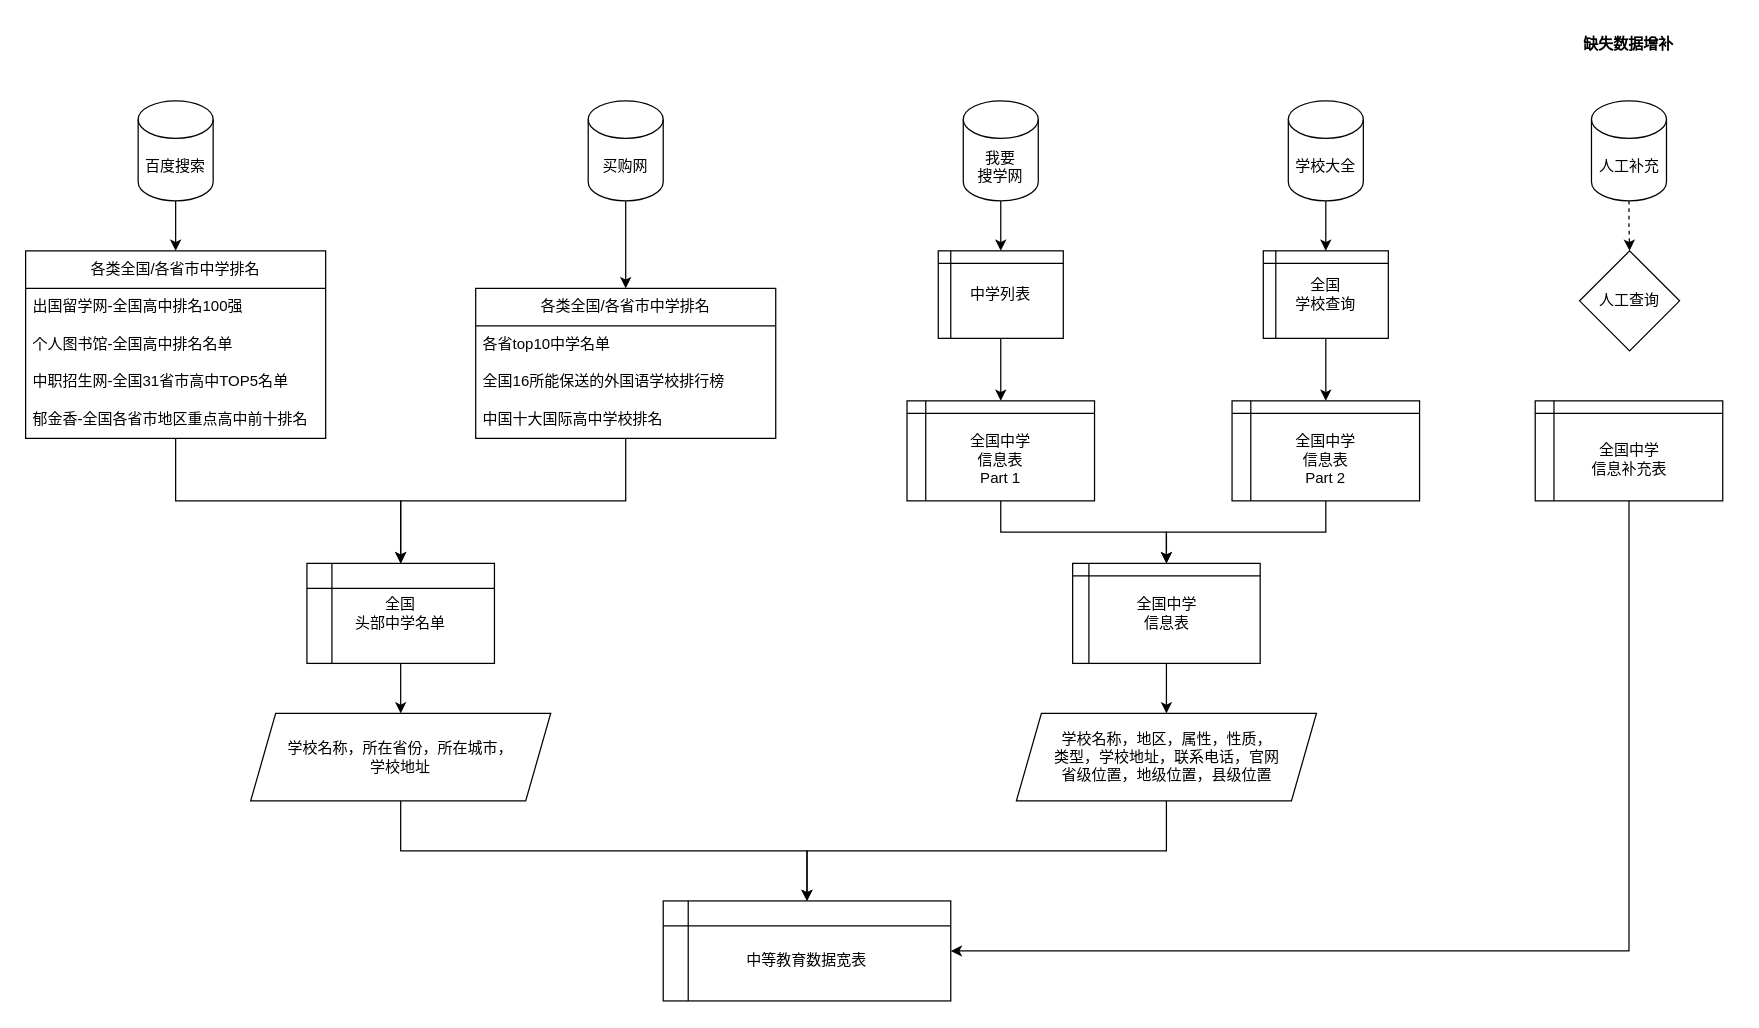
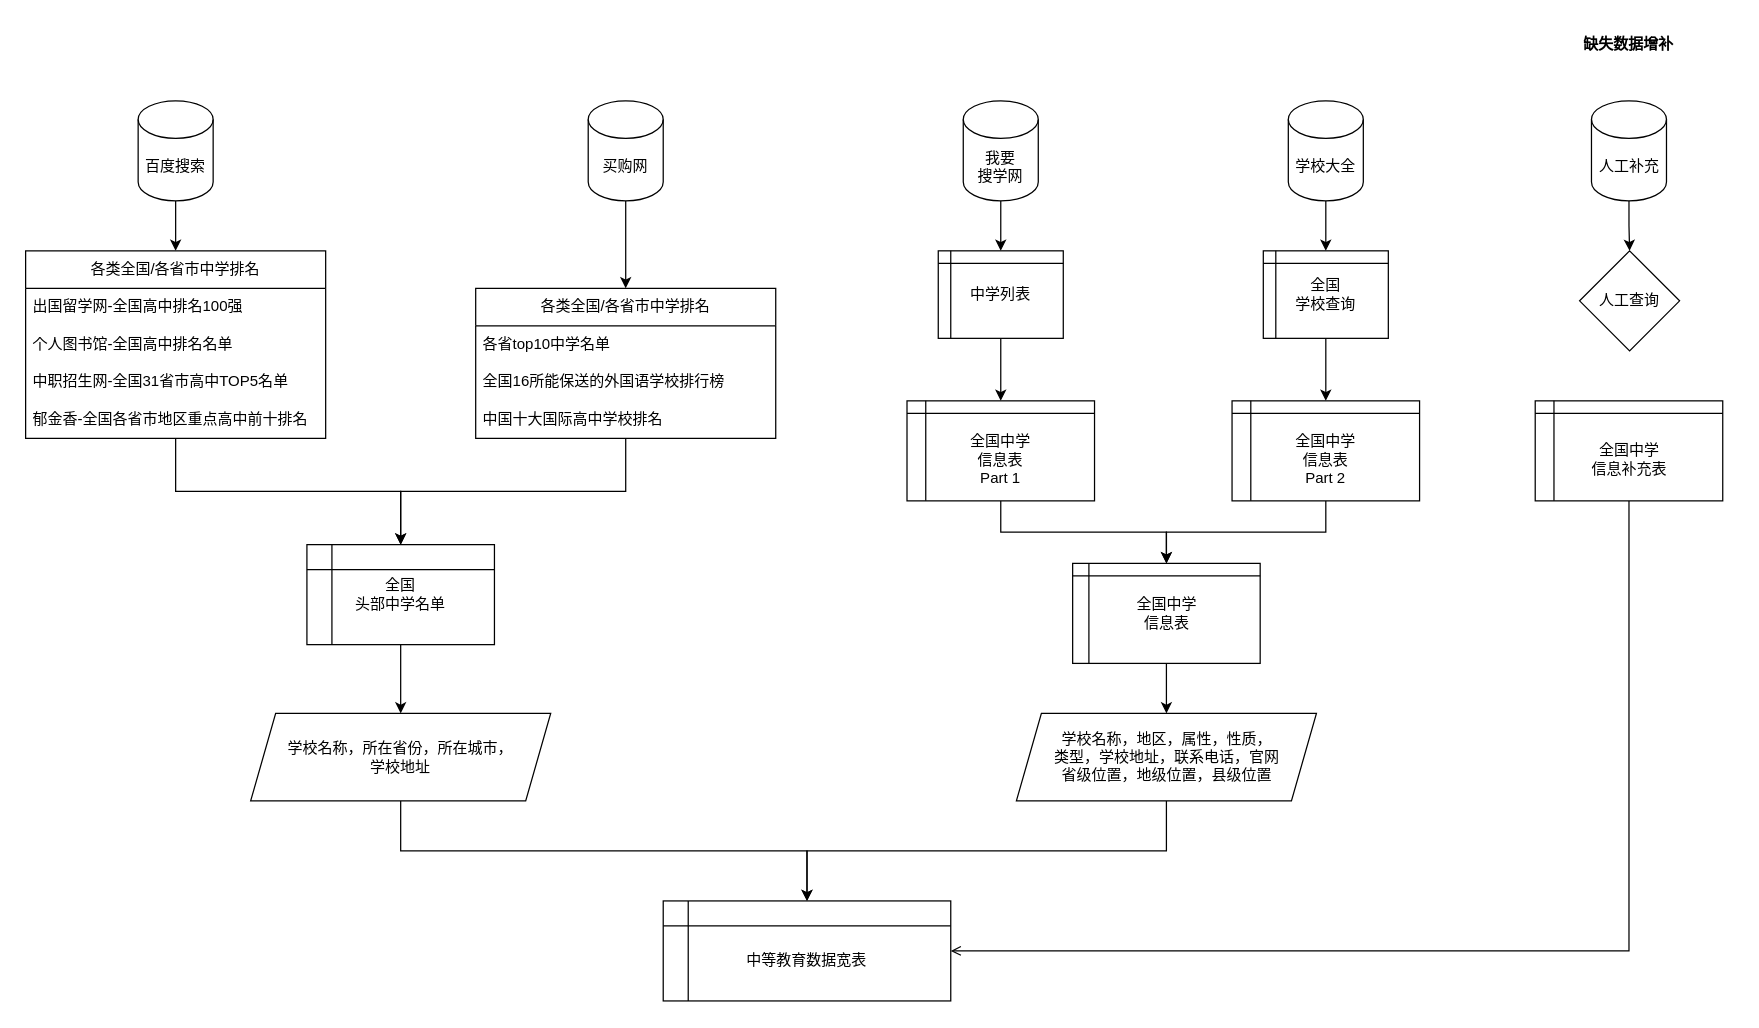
  <mxCell id="0" />
  <mxCell id="1" parent="0" />
  <mxCell id="2" style="edgeStyle=orthogonalEdgeStyle;rounded=0;orthogonalLoop=1;jettySize=auto;html=1;exitX=0.5;exitY=1;exitDx=0;exitDy=0;exitPerimeter=0;" parent="1" source="3" target="4" edge="1"><mxGeometry relative="1" as="geometry" /></mxCell>
  <mxCell id="3" value="百度搜索" style="shape=cylinder3;whiteSpace=wrap;html=1;boundedLbl=1;backgroundOutline=1;size=15;" parent="1" vertex="1"><mxGeometry x="110" y="80" width="60" height="80" as="geometry" /></mxCell>
  <mxCell id="4" value="各类全国/各省市中学排名" style="swimlane;fontStyle=0;childLayout=stackLayout;horizontal=1;startSize=30;horizontalStack=0;resizeParent=1;resizeParentMax=0;resizeLast=0;collapsible=1;marginBottom=0;whiteSpace=wrap;html=1;" parent="1" vertex="1"><mxGeometry x="20" y="200" width="240" height="150" as="geometry" /></mxCell>
  <mxCell id="5" value="出国留学网-全国高中排名100强" style="text;strokeColor=none;fillColor=none;align=left;verticalAlign=middle;spacingLeft=4;spacingRight=4;overflow=hidden;points=[[0,0.5],[1,0.5]];portConstraint=eastwest;rotatable=0;whiteSpace=wrap;html=1;" parent="4" vertex="1"><mxGeometry y="30" width="240" height="30" as="geometry" /></mxCell>
  <mxCell id="6" value="个人图书馆-全国高中排名名单" style="text;strokeColor=none;fillColor=none;align=left;verticalAlign=middle;spacingLeft=4;spacingRight=4;overflow=hidden;points=[[0,0.5],[1,0.5]];portConstraint=eastwest;rotatable=0;whiteSpace=wrap;html=1;" parent="4" vertex="1"><mxGeometry y="60" width="240" height="30" as="geometry" /></mxCell>
  <mxCell id="7" value="中职招生网-全国31省市高中TOP5名单" style="text;strokeColor=none;fillColor=none;align=left;verticalAlign=middle;spacingLeft=4;spacingRight=4;overflow=hidden;points=[[0,0.5],[1,0.5]];portConstraint=eastwest;rotatable=0;whiteSpace=wrap;html=1;" parent="4" vertex="1"><mxGeometry y="90" width="240" height="30" as="geometry" /></mxCell>
  <mxCell id="8" value="郁金香-全国各省市地区重点高中前十排名" style="text;strokeColor=none;fillColor=none;align=left;verticalAlign=middle;spacingLeft=4;spacingRight=4;overflow=hidden;points=[[0,0.5],[1,0.5]];portConstraint=eastwest;rotatable=0;whiteSpace=wrap;html=1;" parent="4" vertex="1"><mxGeometry y="120" width="240" height="30" as="geometry" /></mxCell>
  <mxCell id="9" style="edgeStyle=orthogonalEdgeStyle;rounded=0;orthogonalLoop=1;jettySize=auto;html=1;exitX=0.5;exitY=1;exitDx=0;exitDy=0;exitPerimeter=0;" parent="1" source="10" target="11" edge="1"><mxGeometry relative="1" as="geometry" /></mxCell>
  <mxCell id="10" value="买购网" style="shape=cylinder3;whiteSpace=wrap;html=1;boundedLbl=1;backgroundOutline=1;size=15;" parent="1" vertex="1"><mxGeometry x="470" y="80" width="60" height="80" as="geometry" /></mxCell>
  <mxCell id="11" value="各类全国/各省市中学排名" style="swimlane;fontStyle=0;childLayout=stackLayout;horizontal=1;startSize=30;horizontalStack=0;resizeParent=1;resizeParentMax=0;resizeLast=0;collapsible=1;marginBottom=0;whiteSpace=wrap;html=1;" parent="1" vertex="1"><mxGeometry x="380" y="230" width="240" height="120" as="geometry" /></mxCell>
  <mxCell id="12" value="各省top10中学名单" style="text;strokeColor=none;fillColor=none;align=left;verticalAlign=middle;spacingLeft=4;spacingRight=4;overflow=hidden;points=[[0,0.5],[1,0.5]];portConstraint=eastwest;rotatable=0;whiteSpace=wrap;html=1;" parent="11" vertex="1"><mxGeometry y="30" width="240" height="30" as="geometry" /></mxCell>
  <mxCell id="13" value="全国16所能保送的外国语学校排行榜" style="text;strokeColor=none;fillColor=none;align=left;verticalAlign=middle;spacingLeft=4;spacingRight=4;overflow=hidden;points=[[0,0.5],[1,0.5]];portConstraint=eastwest;rotatable=0;whiteSpace=wrap;html=1;" parent="11" vertex="1"><mxGeometry y="60" width="240" height="30" as="geometry" /></mxCell>
  <mxCell id="14" value="中国十大国际高中学校排名" style="text;strokeColor=none;fillColor=none;align=left;verticalAlign=middle;spacingLeft=4;spacingRight=4;overflow=hidden;points=[[0,0.5],[1,0.5]];portConstraint=eastwest;rotatable=0;whiteSpace=wrap;html=1;" parent="11" vertex="1"><mxGeometry y="90" width="240" height="30" as="geometry" /></mxCell>
  <mxCell id="15" style="edgeStyle=orthogonalEdgeStyle;rounded=0;orthogonalLoop=1;jettySize=auto;html=1;exitX=0.5;exitY=1;exitDx=0;exitDy=0;" parent="1" source="16" target="19" edge="1"><mxGeometry relative="1" as="geometry" /></mxCell>
- <mxCell id="16" value="全国&lt;br&gt;头部中学名单" style="shape=internalStorage;whiteSpace=wrap;html=1;backgroundOutline=1;" parent="1" vertex="1"><mxGeometry x="245" y="450" width="150" height="80" as="geometry" /></mxCell>
+ <mxCell id="16" value="全国&lt;br&gt;头部中学名单" style="shape=internalStorage;whiteSpace=wrap;html=1;backgroundOutline=1;" parent="1" vertex="1"><mxGeometry x="245" y="435" width="150" height="80" as="geometry" /></mxCell>
  <mxCell id="17" style="edgeStyle=orthogonalEdgeStyle;rounded=0;orthogonalLoop=1;jettySize=auto;html=1;exitX=0.5;exitY=1;exitDx=0;exitDy=0;entryX=0.5;entryY=0;entryDx=0;entryDy=0;exitPerimeter=0;" parent="1" source="8" target="16" edge="1"><mxGeometry relative="1" as="geometry" /></mxCell>
  <mxCell id="18" style="edgeStyle=orthogonalEdgeStyle;rounded=0;orthogonalLoop=1;jettySize=auto;html=1;exitX=0.5;exitY=1;exitDx=0;exitDy=0;entryX=0.5;entryY=0;entryDx=0;entryDy=0;" parent="1" source="19" target="43" edge="1"><mxGeometry relative="1" as="geometry" /></mxCell>
  <mxCell id="19" value="学校名称，所在省份，所在城市，&lt;br&gt;学校地址" style="shape=parallelogram;perimeter=parallelogramPerimeter;whiteSpace=wrap;html=1;fixedSize=1;" parent="1" vertex="1"><mxGeometry x="200" y="570" width="240" height="70" as="geometry" /></mxCell>
  <mxCell id="20" style="edgeStyle=orthogonalEdgeStyle;rounded=0;orthogonalLoop=1;jettySize=auto;html=1;exitX=0.5;exitY=1;exitDx=0;exitDy=0;entryX=0.5;entryY=0;entryDx=0;entryDy=0;exitPerimeter=0;" parent="1" source="14" target="16" edge="1"><mxGeometry relative="1" as="geometry" /></mxCell>
  <mxCell id="21" style="edgeStyle=orthogonalEdgeStyle;rounded=0;orthogonalLoop=1;jettySize=auto;html=1;exitX=0.5;exitY=1;exitDx=0;exitDy=0;exitPerimeter=0;" parent="1" source="22" target="24" edge="1"><mxGeometry relative="1" as="geometry" /></mxCell>
  <mxCell id="22" value="我要&lt;br&gt;搜学网" style="shape=cylinder3;whiteSpace=wrap;html=1;boundedLbl=1;backgroundOutline=1;size=15;" parent="1" vertex="1"><mxGeometry x="770" y="80" width="60" height="80" as="geometry" /></mxCell>
  <mxCell id="23" style="edgeStyle=orthogonalEdgeStyle;rounded=0;orthogonalLoop=1;jettySize=auto;html=1;exitX=0.5;exitY=1;exitDx=0;exitDy=0;entryX=0.5;entryY=0;entryDx=0;entryDy=0;" parent="1" source="24" target="26" edge="1"><mxGeometry relative="1" as="geometry" /></mxCell>
  <mxCell id="24" value="中学列表" style="shape=internalStorage;whiteSpace=wrap;html=1;backgroundOutline=1;dx=10;dy=10;" parent="1" vertex="1"><mxGeometry x="750" y="200" width="100" height="70" as="geometry" /></mxCell>
  <mxCell id="25" style="edgeStyle=orthogonalEdgeStyle;rounded=0;orthogonalLoop=1;jettySize=auto;html=1;exitX=0.5;exitY=1;exitDx=0;exitDy=0;" parent="1" source="26" target="34" edge="1"><mxGeometry relative="1" as="geometry" /></mxCell>
  <mxCell id="26" value="&lt;br&gt;全国中学&lt;br&gt;信息表&lt;br&gt;Part 1" style="shape=internalStorage;whiteSpace=wrap;html=1;backgroundOutline=1;dx=15;dy=10;" parent="1" vertex="1"><mxGeometry x="725" y="320" width="150" height="80" as="geometry" /></mxCell>
  <mxCell id="27" style="edgeStyle=orthogonalEdgeStyle;rounded=0;orthogonalLoop=1;jettySize=auto;html=1;exitX=0.5;exitY=1;exitDx=0;exitDy=0;exitPerimeter=0;entryX=0.5;entryY=0;entryDx=0;entryDy=0;" parent="1" source="28" target="30" edge="1"><mxGeometry relative="1" as="geometry" /></mxCell>
  <mxCell id="28" value="学校大全" style="shape=cylinder3;whiteSpace=wrap;html=1;boundedLbl=1;backgroundOutline=1;size=15;" parent="1" vertex="1"><mxGeometry x="1030" y="80" width="60" height="80" as="geometry" /></mxCell>
  <mxCell id="29" style="edgeStyle=orthogonalEdgeStyle;rounded=0;orthogonalLoop=1;jettySize=auto;html=1;exitX=0.5;exitY=1;exitDx=0;exitDy=0;" parent="1" source="30" target="32" edge="1"><mxGeometry relative="1" as="geometry" /></mxCell>
  <mxCell id="30" value="全国&lt;br&gt;学校查询" style="shape=internalStorage;whiteSpace=wrap;html=1;backgroundOutline=1;dx=10;dy=10;" parent="1" vertex="1"><mxGeometry x="1010" y="200" width="100" height="70" as="geometry" /></mxCell>
  <mxCell id="31" style="edgeStyle=orthogonalEdgeStyle;rounded=0;orthogonalLoop=1;jettySize=auto;html=1;exitX=0.5;exitY=1;exitDx=0;exitDy=0;entryX=0.5;entryY=0;entryDx=0;entryDy=0;" parent="1" source="32" target="34" edge="1"><mxGeometry relative="1" as="geometry" /></mxCell>
  <mxCell id="32" value="&lt;br&gt;全国中学&lt;br&gt;信息表&lt;br&gt;Part 2" style="shape=internalStorage;whiteSpace=wrap;html=1;backgroundOutline=1;dx=15;dy=10;" parent="1" vertex="1"><mxGeometry x="985" y="320" width="150" height="80" as="geometry" /></mxCell>
  <mxCell id="33" style="edgeStyle=orthogonalEdgeStyle;rounded=0;orthogonalLoop=1;jettySize=auto;html=1;exitX=0.5;exitY=1;exitDx=0;exitDy=0;" parent="1" source="34" target="36" edge="1"><mxGeometry relative="1" as="geometry" /></mxCell>
  <mxCell id="34" value="全国中学&lt;br&gt;信息表" style="shape=internalStorage;whiteSpace=wrap;html=1;backgroundOutline=1;dx=13;dy=10;" parent="1" vertex="1"><mxGeometry x="857.5" y="450" width="150" height="80" as="geometry" /></mxCell>
  <mxCell id="35" style="edgeStyle=orthogonalEdgeStyle;rounded=0;orthogonalLoop=1;jettySize=auto;html=1;exitX=0.5;exitY=1;exitDx=0;exitDy=0;" parent="1" source="36" target="43" edge="1"><mxGeometry relative="1" as="geometry" /></mxCell>
  <mxCell id="36" value="学校名称，地区，属性，性质，&lt;br&gt;类型，学校地址，联系电话，官网&lt;br&gt;省级位置，地级位置，县级位置" style="shape=parallelogram;perimeter=parallelogramPerimeter;whiteSpace=wrap;html=1;fixedSize=1;" parent="1" vertex="1"><mxGeometry x="812.5" y="570" width="240" height="70" as="geometry" /></mxCell>
  <mxCell id="37" value="&lt;b&gt;缺失数据增补&lt;/b&gt;" style="text;html=1;strokeColor=none;fillColor=none;align=center;verticalAlign=middle;whiteSpace=wrap;rounded=0;" parent="1" vertex="1"><mxGeometry x="1220" y="20" width="165" height="30" as="geometry" /></mxCell>
- <mxCell id="38" style="edgeStyle=orthogonalEdgeStyle;rounded=0;orthogonalLoop=1;jettySize=auto;html=1;exitX=0.5;exitY=1;exitDx=0;exitDy=0;exitPerimeter=0;dashed=1;" parent="1" source="39" target="40" edge="1"><mxGeometry relative="1" as="geometry" /></mxCell>
+ <mxCell id="38" style="edgeStyle=orthogonalEdgeStyle;rounded=0;orthogonalLoop=1;jettySize=auto;html=1;exitX=0.5;exitY=1;exitDx=0;exitDy=0;exitPerimeter=0;" parent="1" source="39" target="40" edge="1"><mxGeometry relative="1" as="geometry" /></mxCell>
  <mxCell id="39" value="人工补充" style="shape=cylinder3;whiteSpace=wrap;html=1;boundedLbl=1;backgroundOutline=1;size=15;" parent="1" vertex="1"><mxGeometry x="1272.5" y="80" width="60" height="80" as="geometry" /></mxCell>
  <mxCell id="40" value="人工查询" style="rhombus;whiteSpace=wrap;html=1;" parent="1" vertex="1"><mxGeometry x="1263" y="200" width="80" height="80" as="geometry" /></mxCell>
- <mxCell id="41" style="edgeStyle=orthogonalEdgeStyle;rounded=0;orthogonalLoop=1;jettySize=auto;html=1;exitX=0.5;exitY=1;exitDx=0;exitDy=0;entryX=1;entryY=0.5;entryDx=0;entryDy=0;" parent="1" source="42" target="43" edge="1"><mxGeometry relative="1" as="geometry" /></mxCell>
+ <mxCell id="41" style="edgeStyle=orthogonalEdgeStyle;rounded=0;orthogonalLoop=1;jettySize=auto;html=1;exitX=0.5;exitY=1;exitDx=0;exitDy=0;entryX=1;entryY=0.5;entryDx=0;entryDy=0;endArrow=open;" parent="1" source="42" target="43" edge="1"><mxGeometry relative="1" as="geometry" /></mxCell>
  <mxCell id="42" value="&lt;br&gt;全国中学&lt;br&gt;信息补充表" style="shape=internalStorage;whiteSpace=wrap;html=1;backgroundOutline=1;dx=15;dy=10;" parent="1" vertex="1"><mxGeometry x="1227.5" y="320" width="150" height="80" as="geometry" /></mxCell>
  <mxCell id="43" value="&lt;br&gt;中等教育数据宽表" style="shape=internalStorage;whiteSpace=wrap;html=1;backgroundOutline=1;" parent="1" vertex="1"><mxGeometry x="530" y="720" width="230" height="80" as="geometry" /></mxCell>
